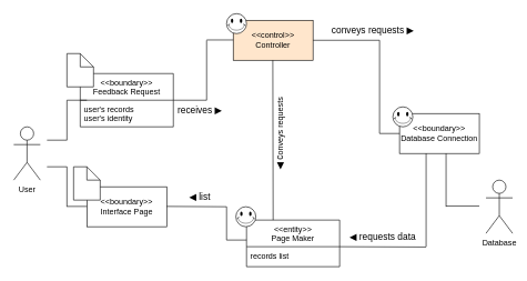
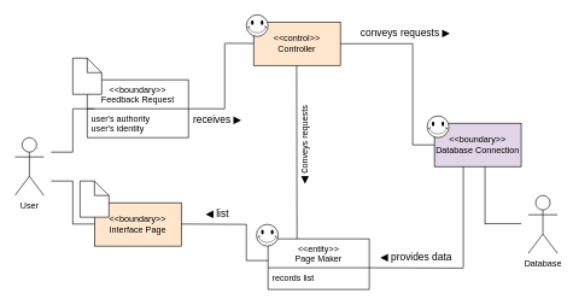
  <mxCell id="0" />
  <mxCell id="1" parent="0" />
  <mxCell id="2" value="User&lt;br&gt;" style="shape=umlActor;verticalLabelPosition=bottom;verticalAlign=top;html=1;outlineConnect=0;" vertex="1" parent="1"><mxGeometry x="20" y="190" width="40" height="80" as="geometry" /></mxCell>
  <mxCell id="3" value="" style="endArrow=none;html=1;" edge="1" parent="1"><mxGeometry width="50" height="50" relative="1" as="geometry"><mxPoint x="70" y="210" as="sourcePoint" /><mxPoint x="100" y="210" as="targetPoint" /></mxGeometry></mxCell>
  <mxCell id="4" value="" style="endArrow=none;html=1;" edge="1" parent="1"><mxGeometry width="50" height="50" relative="1" as="geometry"><mxPoint x="100" y="150" as="sourcePoint" /><mxPoint x="130" y="150" as="targetPoint" /></mxGeometry></mxCell>
- <mxCell id="5" value="&amp;lt;&amp;lt;boundary&amp;gt;&amp;gt;&lt;br style=&quot;padding: 0px ; margin: 0px&quot;&gt;Interface Page" style="rounded=0;whiteSpace=wrap;html=1;" vertex="1" parent="1"><mxGeometry x="130" y="280" width="120" height="60" as="geometry" /></mxCell>
+ <mxCell id="5" value="&amp;lt;&amp;lt;boundary&amp;gt;&amp;gt;&lt;br style=&quot;padding: 0px ; margin: 0px&quot;&gt;Interface Page" style="rounded=0;whiteSpace=wrap;html=1;fillColor=#ffe6cc;" vertex="1" parent="1"><mxGeometry x="130" y="280" width="120" height="60" as="geometry" /></mxCell>
  <mxCell id="6" value="" style="endArrow=none;html=1;" edge="1" parent="1"><mxGeometry width="50" height="50" relative="1" as="geometry"><mxPoint x="70" y="250" as="sourcePoint" /><mxPoint x="100" y="250" as="targetPoint" /></mxGeometry></mxCell>
  <mxCell id="7" value="" style="endArrow=none;html=1;" edge="1" parent="1"><mxGeometry width="50" height="50" relative="1" as="geometry"><mxPoint x="100" y="310" as="sourcePoint" /><mxPoint x="100" y="250" as="targetPoint" /></mxGeometry></mxCell>
  <mxCell id="8" value="" style="endArrow=none;html=1;" edge="1" parent="1"><mxGeometry width="50" height="50" relative="1" as="geometry"><mxPoint x="100" y="309.5" as="sourcePoint" /><mxPoint x="130" y="309.5" as="targetPoint" /></mxGeometry></mxCell>
  <mxCell id="9" value="" style="endArrow=none;html=1;" edge="1" parent="1"><mxGeometry width="50" height="50" relative="1" as="geometry"><mxPoint x="100" y="210" as="sourcePoint" /><mxPoint x="100" y="150" as="targetPoint" /></mxGeometry></mxCell>
  <mxCell id="10" value="" style="endArrow=none;html=1;exitX=1;exitY=0;exitDx=0;exitDy=0;exitPerimeter=0;" edge="1" parent="1" source="38"><mxGeometry width="50" height="50" relative="1" as="geometry"><mxPoint x="250" y="149.5" as="sourcePoint" /><mxPoint x="310" y="150" as="targetPoint" /></mxGeometry></mxCell>
  <mxCell id="11" value="&amp;lt;&amp;lt;control&amp;gt;&amp;gt;&lt;br&gt;Controller" style="rounded=0;whiteSpace=wrap;html=1;fillColor=#ffe6cc;" vertex="1" parent="1"><mxGeometry x="350" y="30" width="120" height="60" as="geometry" /></mxCell>
  <mxCell id="12" value="" style="endArrow=none;html=1;" edge="1" parent="1"><mxGeometry width="50" height="50" relative="1" as="geometry"><mxPoint x="310" y="150" as="sourcePoint" /><mxPoint x="310" y="60" as="targetPoint" /></mxGeometry></mxCell>
  <mxCell id="13" value="" style="endArrow=none;html=1;" edge="1" parent="1"><mxGeometry width="50" height="50" relative="1" as="geometry"><mxPoint x="310" y="59.5" as="sourcePoint" /><mxPoint x="350" y="59.5" as="targetPoint" /></mxGeometry></mxCell>
  <mxCell id="14" value="&lt;font style=&quot;font-size: 14px&quot;&gt;receives ▶&lt;/font&gt;" style="text;html=1;strokeColor=none;fillColor=none;align=center;verticalAlign=middle;whiteSpace=wrap;rounded=0;" vertex="1" parent="1"><mxGeometry x="260" y="150" width="80" height="30" as="geometry" /></mxCell>
  <mxCell id="15" value="" style="endArrow=none;html=1;" edge="1" parent="1"><mxGeometry width="50" height="50" relative="1" as="geometry"><mxPoint x="250" y="309.5" as="sourcePoint" /><mxPoint x="340" y="310" as="targetPoint" /></mxGeometry></mxCell>
  <mxCell id="16" value="" style="endArrow=none;html=1;" edge="1" parent="1"><mxGeometry width="50" height="50" relative="1" as="geometry"><mxPoint x="340" y="360" as="sourcePoint" /><mxPoint x="340" y="310" as="targetPoint" /></mxGeometry></mxCell>
  <mxCell id="17" value="" style="endArrow=none;html=1;" edge="1" parent="1"><mxGeometry width="50" height="50" relative="1" as="geometry"><mxPoint x="340" y="360" as="sourcePoint" /><mxPoint x="370" y="360" as="targetPoint" /></mxGeometry></mxCell>
  <mxCell id="18" value="&lt;span style=&quot;font-family: , &amp;#34;consolas&amp;#34; , &amp;#34;liberation mono&amp;#34; , &amp;#34;menlo&amp;#34; , monospace&quot;&gt;&lt;font style=&quot;font-size: 14px&quot;&gt;◀ list&lt;/font&gt;&lt;/span&gt;" style="text;html=1;strokeColor=none;fillColor=none;align=center;verticalAlign=middle;whiteSpace=wrap;rounded=0;" vertex="1" parent="1"><mxGeometry x="260" y="280" width="80" height="30" as="geometry" /></mxCell>
  <mxCell id="19" value="" style="endArrow=none;html=1;" edge="1" parent="1"><mxGeometry width="50" height="50" relative="1" as="geometry"><mxPoint x="410" y="330" as="sourcePoint" /><mxPoint x="409.5" y="90" as="targetPoint" /></mxGeometry></mxCell>
  <mxCell id="20" value="&lt;span style=&quot;font-size: 14px&quot;&gt;◀ c&lt;/span&gt;onveys requests" style="text;html=1;strokeColor=none;fillColor=none;align=center;verticalAlign=middle;whiteSpace=wrap;rounded=0;rotation=-90;" vertex="1" parent="1"><mxGeometry x="340" y="190" width="160" height="20" as="geometry" /></mxCell>
  <mxCell id="21" value="" style="verticalLabelPosition=bottom;verticalAlign=top;html=1;shape=mxgraph.basic.smiley" vertex="1" parent="1"><mxGeometry x="340" y="20" width="30" height="30" as="geometry" /></mxCell>
  <mxCell id="22" value="" style="shape=note;size=20;whiteSpace=wrap;html=1;" vertex="1" parent="1"><mxGeometry x="110" y="250" width="40" height="50" as="geometry" /></mxCell>
- <mxCell id="23" value="&amp;lt;&amp;lt;boundary&amp;gt;&amp;gt;&lt;br style=&quot;padding: 0px ; margin: 0px&quot;&gt;Database Connection" style="rounded=0;whiteSpace=wrap;html=1;" vertex="1" parent="1"><mxGeometry x="600" y="170" width="120" height="60" as="geometry" /></mxCell>
+ <mxCell id="23" value="&amp;lt;&amp;lt;boundary&amp;gt;&amp;gt;&lt;br style=&quot;padding: 0px ; margin: 0px&quot;&gt;Database Connection" style="rounded=0;whiteSpace=wrap;html=1;fillColor=#e1d5e7;" vertex="1" parent="1"><mxGeometry x="600" y="170" width="120" height="60" as="geometry" /></mxCell>
  <mxCell id="24" value="" style="endArrow=none;html=1;" edge="1" parent="1"><mxGeometry width="50" height="50" relative="1" as="geometry"><mxPoint x="570" y="200" as="sourcePoint" /><mxPoint x="600" y="200" as="targetPoint" /></mxGeometry></mxCell>
  <mxCell id="25" value="" style="verticalLabelPosition=bottom;verticalAlign=top;html=1;shape=mxgraph.basic.smiley" vertex="1" parent="1"><mxGeometry x="590" y="160" width="30" height="30" as="geometry" /></mxCell>
  <mxCell id="26" value="" style="endArrow=none;html=1;" edge="1" parent="1"><mxGeometry width="50" height="50" relative="1" as="geometry"><mxPoint x="570" y="60" as="sourcePoint" /><mxPoint x="470" y="60" as="targetPoint" /></mxGeometry></mxCell>
  <mxCell id="27" value="" style="endArrow=none;html=1;" edge="1" parent="1"><mxGeometry width="50" height="50" relative="1" as="geometry"><mxPoint x="570" y="200" as="sourcePoint" /><mxPoint x="570" y="60" as="targetPoint" /></mxGeometry></mxCell>
  <mxCell id="28" value="&lt;font style=&quot;font-size: 14px&quot;&gt;conveys requests ▶&lt;/font&gt;" style="text;html=1;strokeColor=none;fillColor=none;align=center;verticalAlign=middle;whiteSpace=wrap;rounded=0;" vertex="1" parent="1"><mxGeometry x="490" y="30" width="140" height="30" as="geometry" /></mxCell>
  <mxCell id="29" value="&lt;&lt;entity&gt;&gt;&#10;Page Maker" style="swimlane;fontStyle=0;childLayout=stackLayout;horizontal=1;startSize=40;fillColor=none;horizontalStack=0;resizeParent=1;resizeParentMax=0;resizeLast=0;collapsible=1;marginBottom=0;" vertex="1" parent="1"><mxGeometry x="370" y="330" width="140" height="70" as="geometry" /></mxCell>
  <mxCell id="30" value="records list" style="text;strokeColor=none;fillColor=none;align=left;verticalAlign=top;spacingLeft=4;spacingRight=4;overflow=hidden;rotatable=0;points=[[0,0.5],[1,0.5]];portConstraint=eastwest;" vertex="1" parent="29"><mxGeometry y="40" width="140" height="30" as="geometry" /></mxCell>
  <mxCell id="31" value="" style="endArrow=none;html=1;" edge="1" parent="1"><mxGeometry width="50" height="50" relative="1" as="geometry"><mxPoint x="640" y="370" as="sourcePoint" /><mxPoint x="640" y="230" as="targetPoint" /></mxGeometry></mxCell>
  <mxCell id="32" value="" style="endArrow=none;html=1;" edge="1" parent="1"><mxGeometry width="50" height="50" relative="1" as="geometry"><mxPoint x="640" y="370.5" as="sourcePoint" /><mxPoint x="510" y="370" as="targetPoint" /></mxGeometry></mxCell>
- <mxCell id="33" value="&lt;span style=&quot;font-family: , &amp;#34;consolas&amp;#34; , &amp;#34;liberation mono&amp;#34; , &amp;#34;menlo&amp;#34; , monospace&quot;&gt;&lt;font style=&quot;font-size: 14px&quot;&gt;◀ requests data&lt;/font&gt;&lt;/span&gt;" style="text;html=1;strokeColor=none;fillColor=none;align=center;verticalAlign=middle;whiteSpace=wrap;rounded=0;" vertex="1" parent="1"><mxGeometry x="520" y="340" width="110" height="30" as="geometry" /></mxCell>
+ <mxCell id="33" value="&lt;span style=&quot;font-family: , &amp;#34;consolas&amp;#34; , &amp;#34;liberation mono&amp;#34; , &amp;#34;menlo&amp;#34; , monospace&quot;&gt;&lt;font style=&quot;font-size: 14px&quot;&gt;◀ provides data&lt;/font&gt;&lt;/span&gt;" style="text;html=1;strokeColor=none;fillColor=none;align=center;verticalAlign=middle;whiteSpace=wrap;rounded=0;" vertex="1" parent="1"><mxGeometry x="520" y="340" width="110" height="30" as="geometry" /></mxCell>
  <mxCell id="34" value="" style="endArrow=none;html=1;" edge="1" parent="1"><mxGeometry width="50" height="50" relative="1" as="geometry"><mxPoint x="670" y="309" as="sourcePoint" /><mxPoint x="720" y="309" as="targetPoint" /></mxGeometry></mxCell>
  <mxCell id="35" value="" style="endArrow=none;html=1;" edge="1" parent="1"><mxGeometry width="50" height="50" relative="1" as="geometry"><mxPoint x="670" y="310" as="sourcePoint" /><mxPoint x="670" y="230" as="targetPoint" /></mxGeometry></mxCell>
  <mxCell id="36" value="Database" style="shape=umlActor;verticalLabelPosition=bottom;verticalAlign=top;html=1;outlineConnect=0;" vertex="1" parent="1"><mxGeometry x="730" y="270" width="40" height="80" as="geometry" /></mxCell>
  <mxCell id="37" value="&lt;&lt;boundary&gt;&gt;&#10;Feedback Request" style="swimlane;fontStyle=0;childLayout=stackLayout;horizontal=1;startSize=40;fillColor=none;horizontalStack=0;resizeParent=1;resizeParentMax=0;resizeLast=0;collapsible=1;marginBottom=0;" vertex="1" parent="1"><mxGeometry x="120" y="110" width="140" height="80" as="geometry" /></mxCell>
- <mxCell id="38" value="user's records&#10;user's identity" style="text;strokeColor=none;fillColor=none;align=left;verticalAlign=top;spacingLeft=4;spacingRight=4;overflow=hidden;rotatable=0;points=[[0,0.5],[1,0.5]];portConstraint=eastwest;" vertex="1" parent="37"><mxGeometry y="40" width="140" height="40" as="geometry" /></mxCell>
+ <mxCell id="38" value="user's authority&#10;user's identity" style="text;strokeColor=none;fillColor=none;align=left;verticalAlign=top;spacingLeft=4;spacingRight=4;overflow=hidden;rotatable=0;points=[[0,0.5],[1,0.5]];portConstraint=eastwest;" vertex="1" parent="37"><mxGeometry y="40" width="140" height="40" as="geometry" /></mxCell>
  <mxCell id="39" value="" style="shape=note;size=20;whiteSpace=wrap;html=1;" vertex="1" parent="1"><mxGeometry x="100" y="80" width="40" height="50" as="geometry" /></mxCell>
  <mxCell id="40" value="" style="verticalLabelPosition=bottom;verticalAlign=top;html=1;shape=mxgraph.basic.smiley;fillColor=#FFFFFF;" vertex="1" parent="1"><mxGeometry x="354" y="310" width="30" height="30" as="geometry" /></mxCell>
